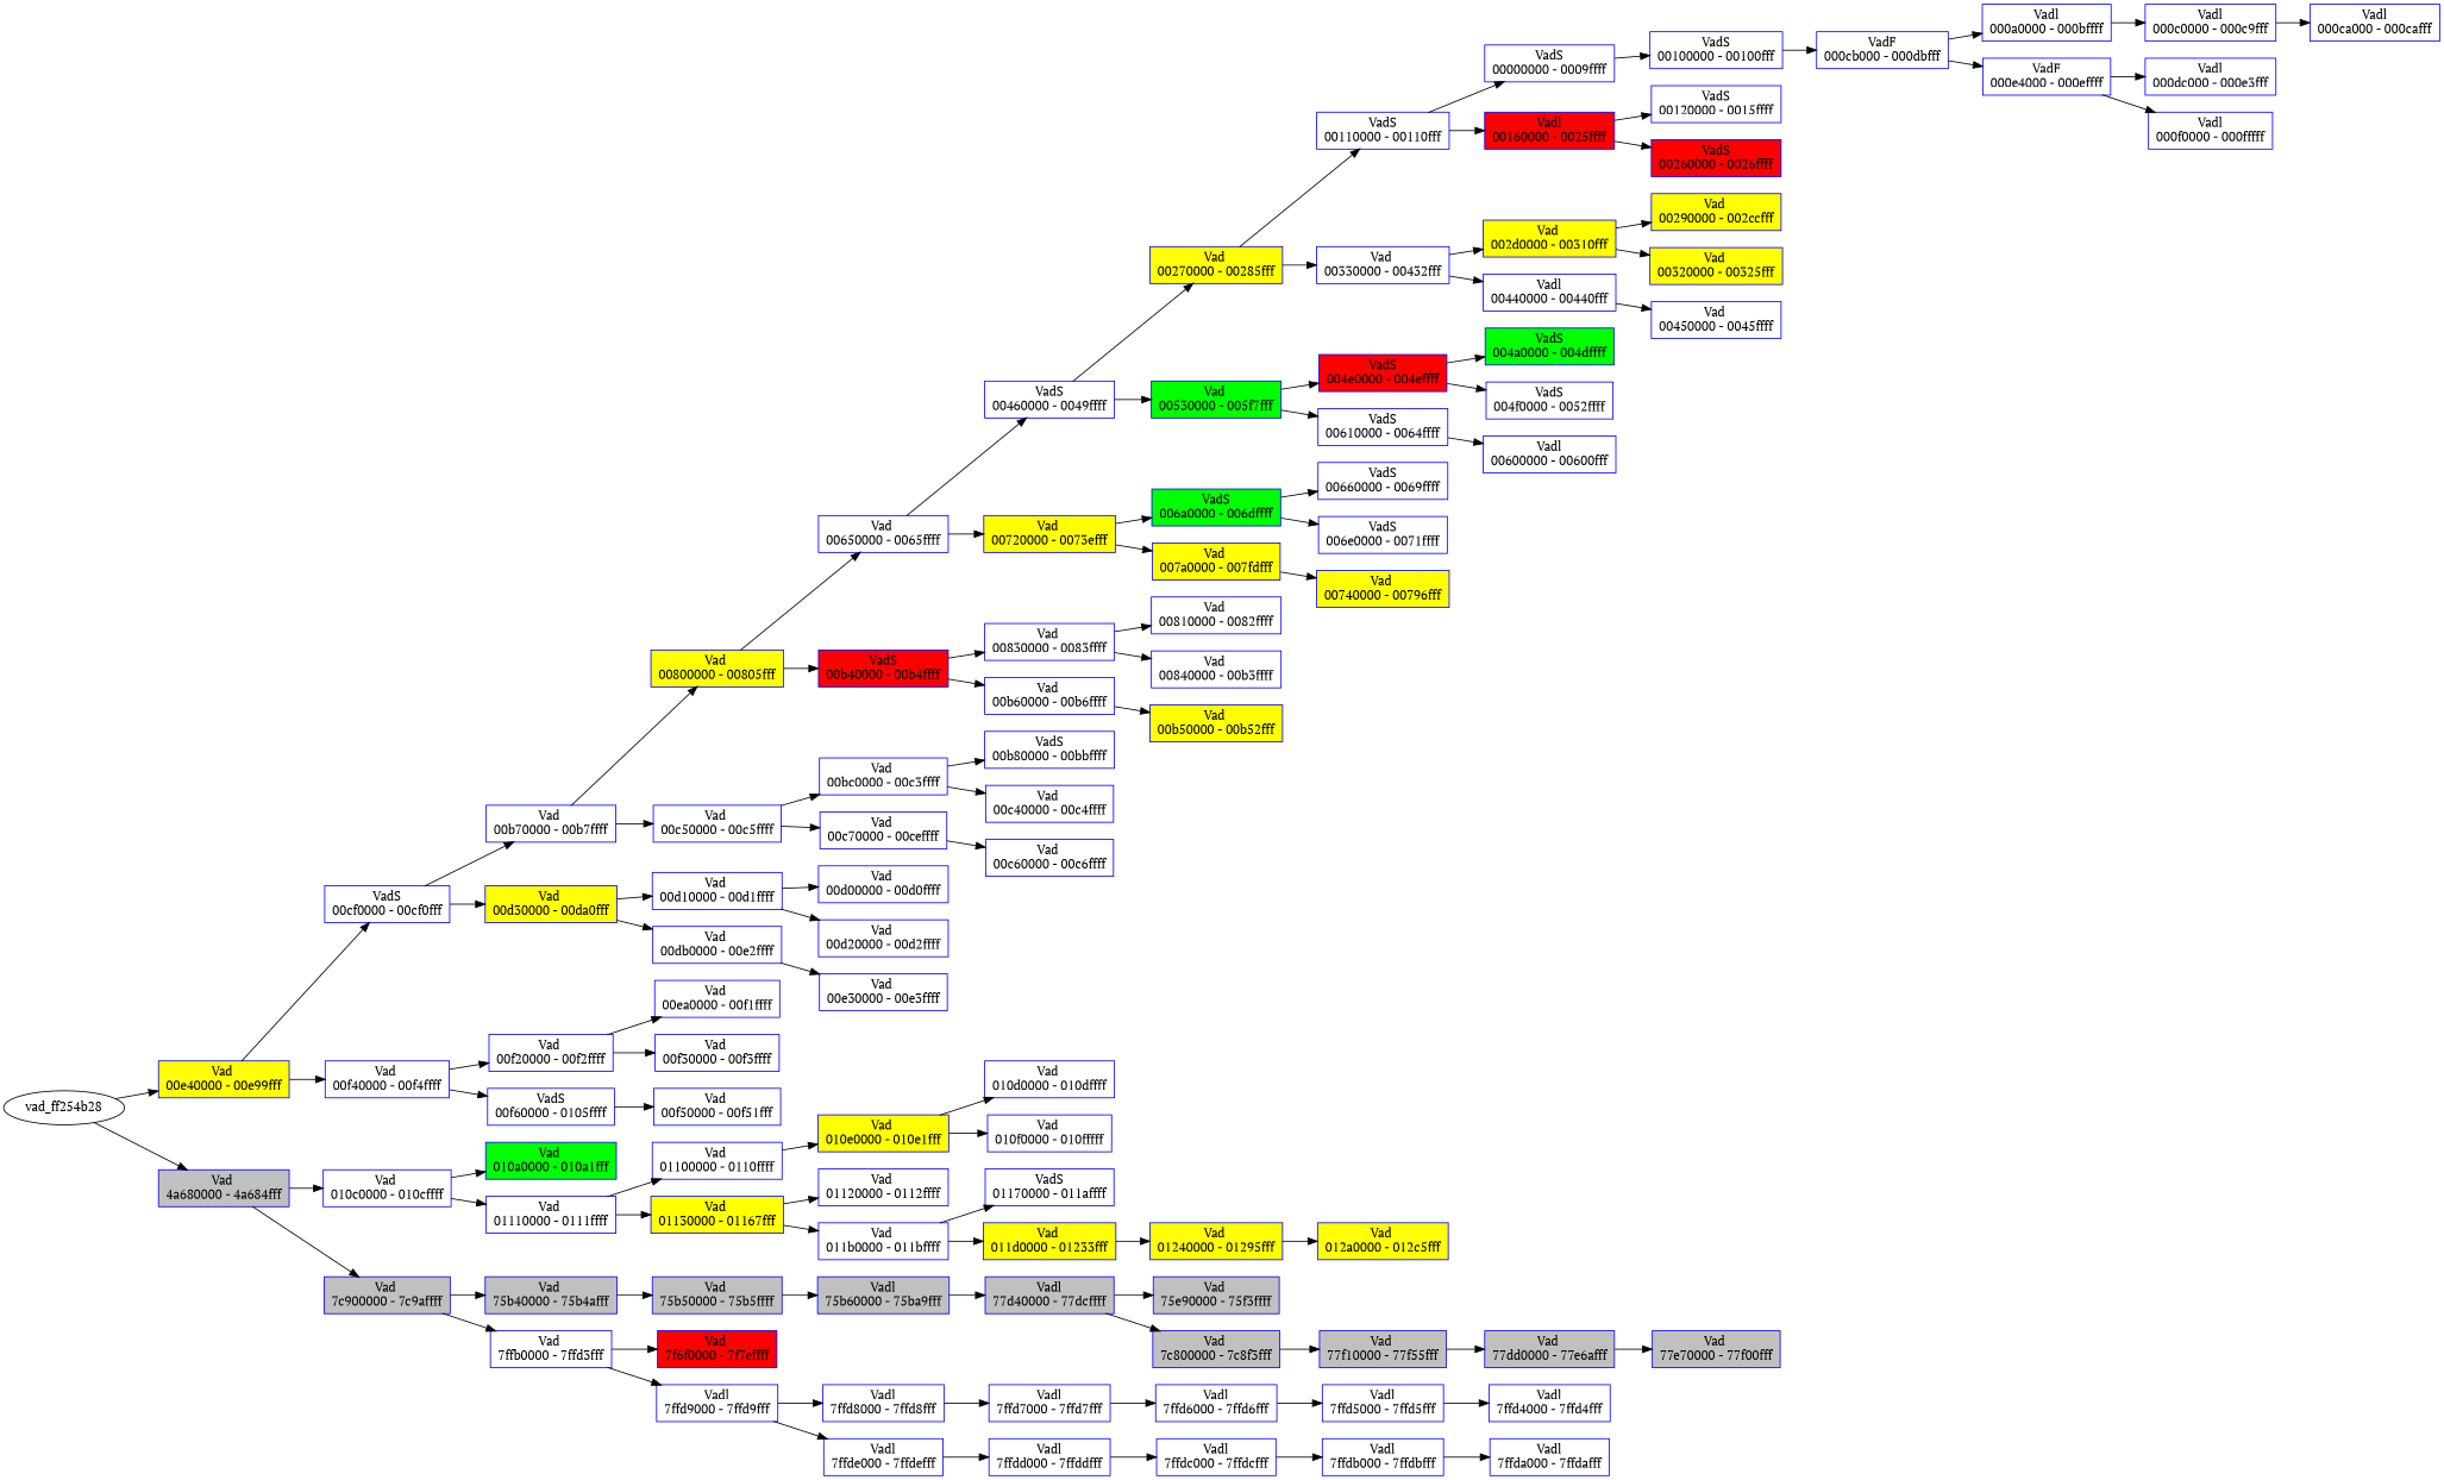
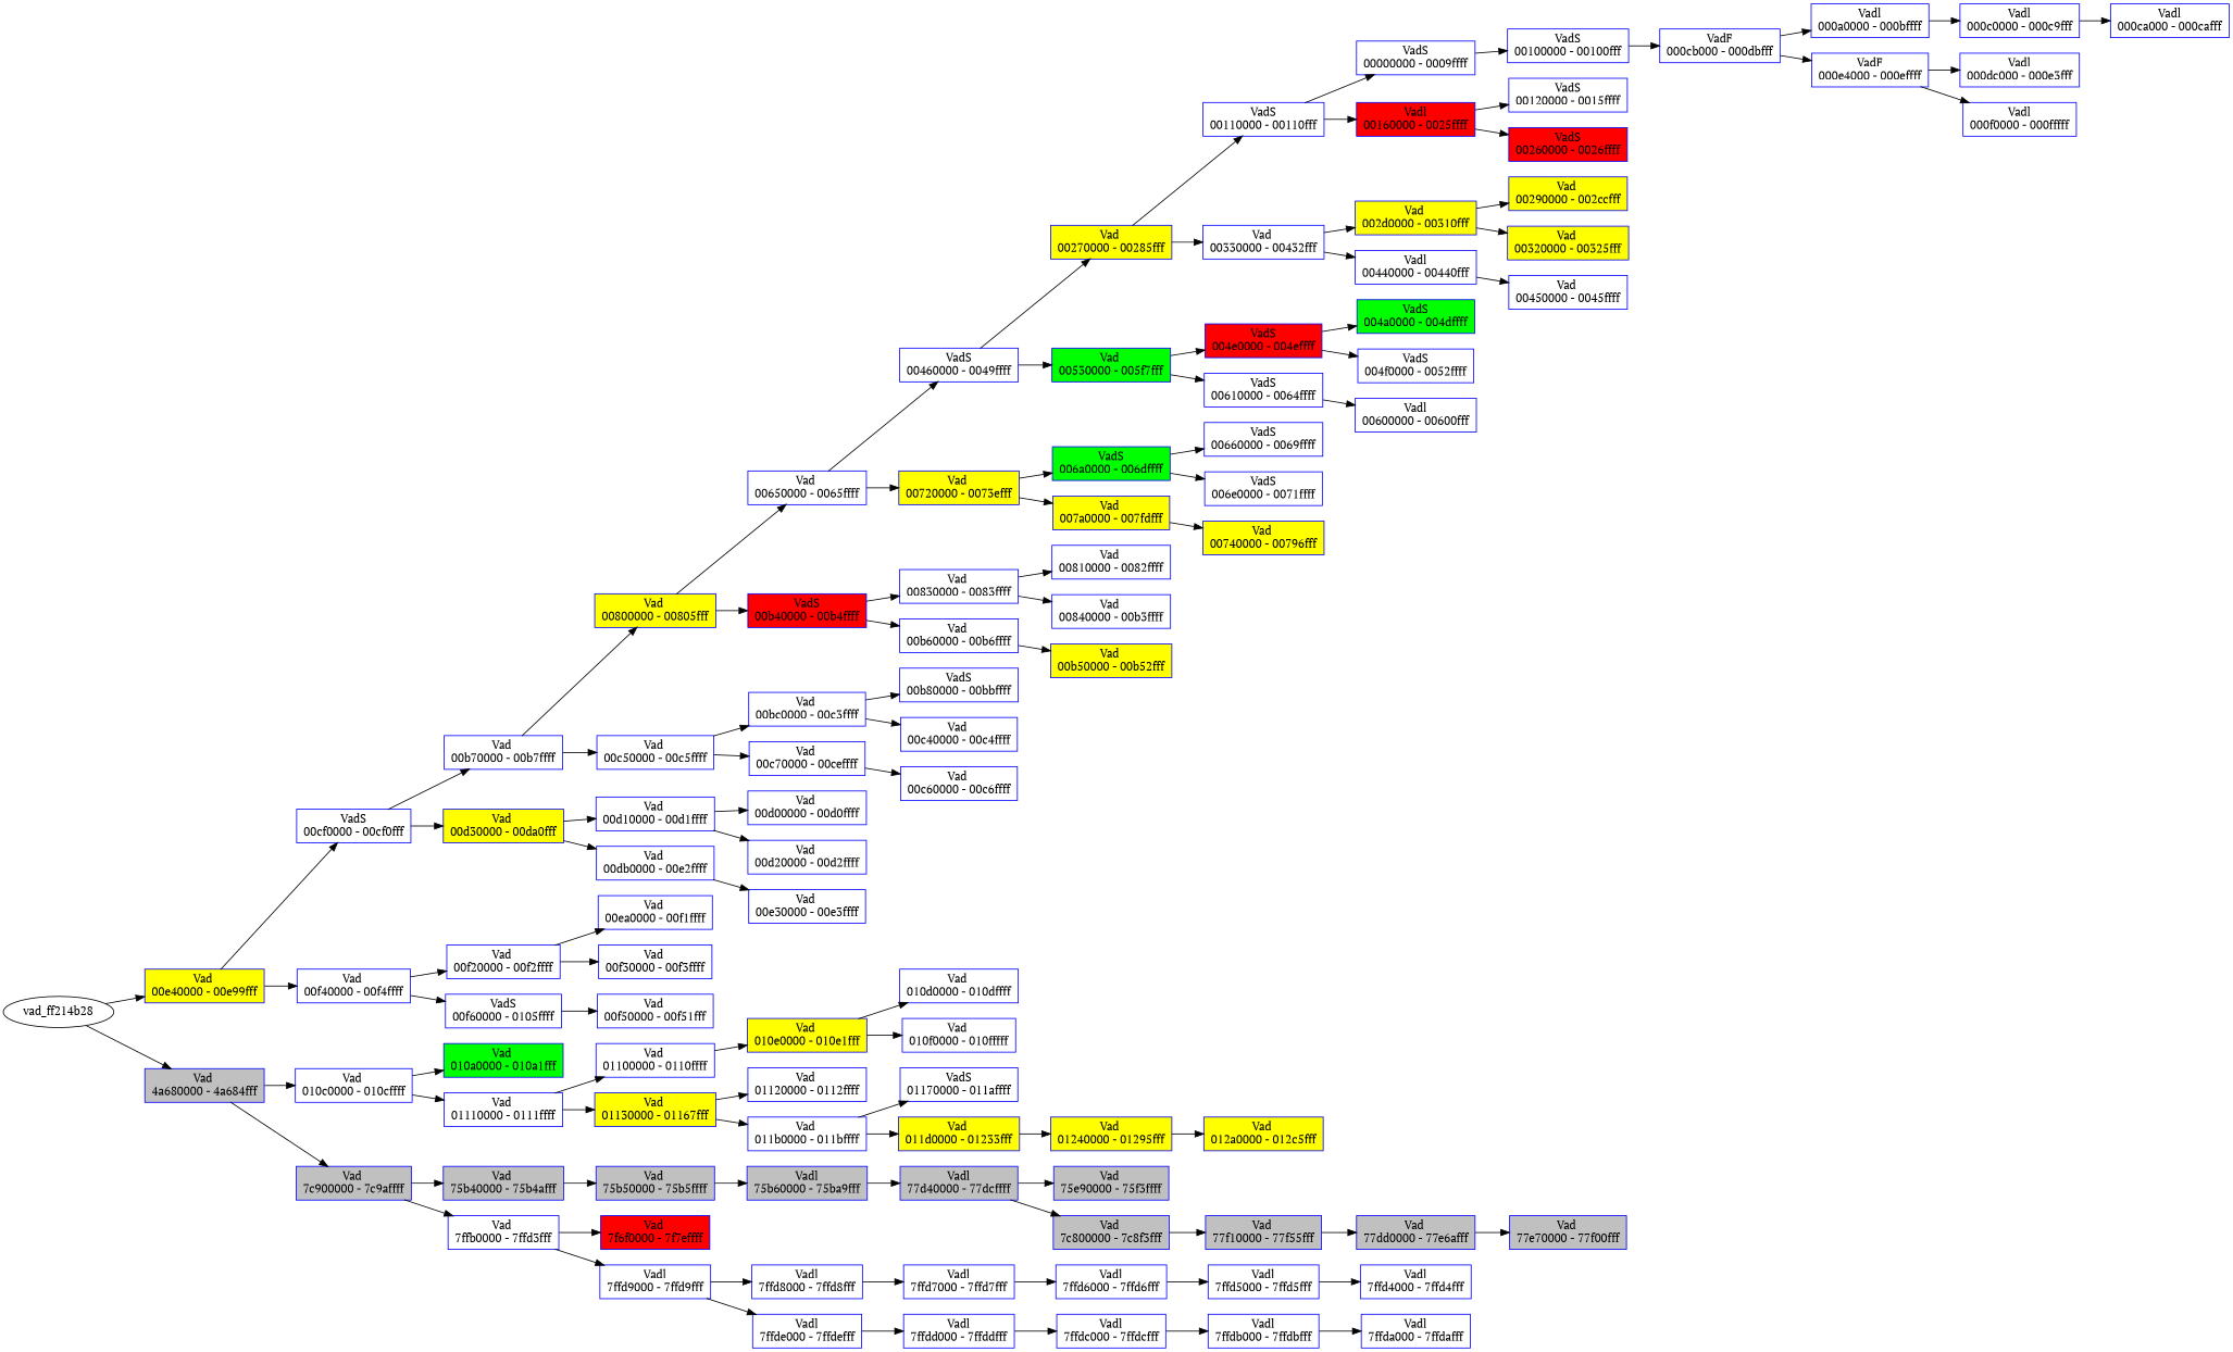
  digraph {
    rankdir=LR
    fontname="PT Serif"
    node [color=blue fillcolor=white shape=record style=filled fontname="PT Serif"]
    edge [fontname="PT Serif"]
    n1 [fillcolor=yellow label="{ Vad \n00e40000 - 00e99fff }"]
-   vad_ff214b28 [label=vad_ff254b28 color="" fillcolor="" shape="" style=""]
+   vad_ff214b28 [color="" fillcolor="" shape="" style=""]
    n3 [fillcolor=gray label="{ Vad \n4a680000 - 4a684fff }"]
    n4 [label="{ VadS\n00cf0000 - 00cf0fff }"]
    n5 [label="{ Vad \n00f40000 - 00f4ffff }"]
    n6 [label="{ Vad \n00b70000 - 00b7ffff }"]
    n7 [fillcolor=yellow label="{ Vad \n00d30000 - 00da0fff }"]
    n8 [fillcolor=yellow label="{ Vad \n00800000 - 00805fff }"]
    n9 [label="{ Vad \n00c50000 - 00c5ffff }"]
    n10 [label="{ Vad \n00650000 - 0065ffff }"]
    n11 [fillcolor=red label="{ VadS\n00b40000 - 00b4ffff }"]
    n12 [label="{ VadS\n00460000 - 0049ffff }"]
    n13 [fillcolor=yellow label="{ Vad \n00720000 - 0073efff }"]
    n14 [fillcolor=yellow label="{ Vad \n00270000 - 00285fff }"]
    n15 [fillcolor=green label="{ Vad \n00530000 - 005f7fff }"]
    n16 [label="{ VadS\n00110000 - 00110fff }"]
    n17 [label="{ Vad \n00330000 - 00432fff }"]
    n18 [label="{ VadS\n00000000 - 0009ffff }"]
    n19 [fillcolor=red label="{ Vadl\n00160000 - 0025ffff }"]
    n20 [label="{ VadS\n00100000 - 00100fff }"]
    n21 [label="{ VadF\n000cb000 - 000dbfff }"]
    n22 [label="{ Vadl\n000a0000 - 000bffff }"]
    n23 [label="{ VadF\n000e4000 - 000effff }"]
    n24 [label="{ Vadl\n000c0000 - 000c9fff }"]
    n25 [label="{ Vadl\n000ca000 - 000cafff }"]
    n26 [label="{ Vadl\n000dc000 - 000e3fff }"]
    n27 [label="{ Vadl\n000f0000 - 000fffff }"]
    n28 [label="{ VadS\n00120000 - 0015ffff }"]
    n29 [fillcolor=red label="{ VadS\n00260000 - 0026ffff }"]
    n30 [fillcolor=yellow label="{ Vad \n002d0000 - 00310fff }"]
    n31 [label="{ Vadl\n00440000 - 00440fff }"]
    n32 [fillcolor=yellow label="{ Vad \n00290000 - 002ccfff }"]
    n33 [fillcolor=yellow label="{ Vad \n00320000 - 00325fff }"]
    n34 [label="{ Vad \n00450000 - 0045ffff }"]
    n35 [fillcolor=red label="{ VadS\n004e0000 - 004effff }"]
    n36 [label="{ VadS\n00610000 - 0064ffff }"]
    n37 [fillcolor=green label="{ VadS\n004a0000 - 004dffff }"]
    n38 [label="{ VadS\n004f0000 - 0052ffff }"]
    n39 [label="{ Vadl\n00600000 - 00600fff }"]
    n40 [fillcolor=green label="{ VadS\n006a0000 - 006dffff }"]
    n41 [fillcolor=yellow label="{ Vad \n007a0000 - 007fdfff }"]
    n42 [label="{ VadS\n00660000 - 0069ffff }"]
    n43 [label="{ VadS\n006e0000 - 0071ffff }"]
    n44 [fillcolor=yellow label="{ Vad \n00740000 - 00796fff }"]
    n45 [label="{ Vad \n00830000 - 0083ffff }"]
    n46 [label="{ Vad \n00b60000 - 00b6ffff }"]
    n47 [label="{ Vad \n00810000 - 0082ffff }"]
    n48 [label="{ Vad \n00840000 - 00b3ffff }"]
    n49 [fillcolor=yellow label="{ Vad \n00b50000 - 00b52fff }"]
    n50 [label="{ Vad \n00bc0000 - 00c3ffff }"]
    n51 [label="{ Vad \n00c70000 - 00ceffff }"]
    n52 [label="{ VadS\n00b80000 - 00bbffff }"]
    n53 [label="{ Vad \n00c40000 - 00c4ffff }"]
    n54 [label="{ Vad \n00c60000 - 00c6ffff }"]
    n55 [label="{ Vad \n00d10000 - 00d1ffff }"]
    n56 [label="{ Vad \n00db0000 - 00e2ffff }"]
    n57 [label="{ Vad \n00d00000 - 00d0ffff }"]
    n58 [label="{ Vad \n00d20000 - 00d2ffff }"]
    n59 [label="{ Vad \n00e30000 - 00e3ffff }"]
    n60 [label="{ Vad \n00f20000 - 00f2ffff }"]
    n61 [label="{ VadS\n00f60000 - 0105ffff }"]
    n62 [label="{ Vad \n00ea0000 - 00f1ffff }"]
    n63 [label="{ Vad \n00f30000 - 00f3ffff }"]
    n64 [label="{ Vad \n00f50000 - 00f51fff }"]
    n65 [label="{ Vad \n010c0000 - 010cffff }"]
    n66 [fillcolor=gray label="{ Vad \n7c900000 - 7c9affff }"]
    n67 [fillcolor=green label="{ Vad \n010a0000 - 010a1fff }"]
    n68 [label="{ Vad \n01110000 - 0111ffff }"]
    n69 [label="{ Vad \n01100000 - 0110ffff }"]
    n70 [fillcolor=yellow label="{ Vad \n01130000 - 01167fff }"]
    n71 [fillcolor=yellow label="{ Vad \n010e0000 - 010e1fff }"]
    n72 [label="{ Vad \n010d0000 - 010dffff }"]
    n73 [label="{ Vad \n010f0000 - 010fffff }"]
    n74 [label="{ Vad \n01120000 - 0112ffff }"]
    n75 [label="{ Vad \n011b0000 - 011bffff }"]
    n76 [label="{ VadS\n01170000 - 011affff }"]
    n77 [fillcolor=yellow label="{ Vad \n011d0000 - 01233fff }"]
    n78 [fillcolor=yellow label="{ Vad \n01240000 - 01295fff }"]
    n79 [fillcolor=yellow label="{ Vad \n012a0000 - 012c5fff }"]
    n80 [fillcolor=gray label="{ Vad \n75b40000 - 75b4afff }"]
    n81 [label="{ Vad \n7ffb0000 - 7ffd3fff }"]
    n82 [fillcolor=gray label="{ Vad \n75b50000 - 75b5ffff }"]
    n83 [fillcolor=gray label="{ Vadl\n75b60000 - 75ba9fff }"]
    n84 [fillcolor=gray label="{ Vadl\n77d40000 - 77dcffff }"]
    n85 [fillcolor=gray label="{ Vad \n75e90000 - 75f3ffff }"]
    n86 [fillcolor=gray label="{ Vad \n7c800000 - 7c8f3fff }"]
    n87 [fillcolor=gray label="{ Vad \n77f10000 - 77f55fff }"]
    n88 [fillcolor=gray label="{ Vad \n77dd0000 - 77e6afff }"]
    n89 [fillcolor=gray label="{ Vad \n77e70000 - 77f00fff }"]
    n90 [fillcolor=red label="{ Vad \n7f6f0000 - 7f7effff }"]
    n91 [label="{ Vadl\n7ffd9000 - 7ffd9fff }"]
    n92 [label="{ Vadl\n7ffd8000 - 7ffd8fff }"]
    n93 [label="{ Vadl\n7ffde000 - 7ffdefff }"]
    n94 [label="{ Vadl\n7ffd7000 - 7ffd7fff }"]
    n95 [label="{ Vadl\n7ffd6000 - 7ffd6fff }"]
    n96 [label="{ Vadl\n7ffd5000 - 7ffd5fff }"]
    n97 [label="{ Vadl\n7ffd4000 - 7ffd4fff }"]
    n98 [label="{ Vadl\n7ffdd000 - 7ffddfff }"]
    n99 [label="{ Vadl\n7ffdc000 - 7ffdcfff }"]
    n100 [label="{ Vadl\n7ffdb000 - 7ffdbfff }"]
    n101 [label="{ Vadl\n7ffda000 - 7ffdafff }"]
    n1 -> n4
    n1 -> n5
    vad_ff214b28 -> n1
    vad_ff214b28 -> n3
    n3 -> n65
    n3 -> n66
    n4 -> n6
    n4 -> n7
    n5 -> n60
    n5 -> n61
    n6 -> n8
    n6 -> n9
    n7 -> n55
    n7 -> n56
    n8 -> n10
    n8 -> n11
    n9 -> n50
    n9 -> n51
    n10 -> n12
    n10 -> n13
    n11 -> n45
    n11 -> n46
    n12 -> n14
    n12 -> n15
    n13 -> n40
    n13 -> n41
    n14 -> n16
    n14 -> n17
    n15 -> n35
    n15 -> n36
    n16 -> n18
    n16 -> n19
    n17 -> n30
    n17 -> n31
    n18 -> n20
    n19 -> n28
    n19 -> n29
    n20 -> n21
    n21 -> n22
    n21 -> n23
    n22 -> n24
    n23 -> n26
    n23 -> n27
    n24 -> n25
    n30 -> n32
    n30 -> n33
    n31 -> n34
    n35 -> n37
    n35 -> n38
    n36 -> n39
    n40 -> n42
    n40 -> n43
    n41 -> n44
    n45 -> n47
    n45 -> n48
    n46 -> n49
    n50 -> n52
    n50 -> n53
    n51 -> n54
    n55 -> n57
    n55 -> n58
    n56 -> n59
    n60 -> n62
    n60 -> n63
    n61 -> n64
    n65 -> n67
    n65 -> n68
    n66 -> n80
    n66 -> n81
    n68 -> n69
    n68 -> n70
    n69 -> n71
    n70 -> n74
    n70 -> n75
    n71 -> n72
    n71 -> n73
    n75 -> n76
    n75 -> n77
    n77 -> n78
    n78 -> n79
    n80 -> n82
    n81 -> n90
    n81 -> n91
    n82 -> n83
    n83 -> n84
    n84 -> n85
    n84 -> n86
    n86 -> n87
    n87 -> n88
    n88 -> n89
    n91 -> n92
    n91 -> n93
    n92 -> n94
    n93 -> n98
    n94 -> n95
    n95 -> n96
    n96 -> n97
    n98 -> n99
    n99 -> n100
    n100 -> n101
  }
